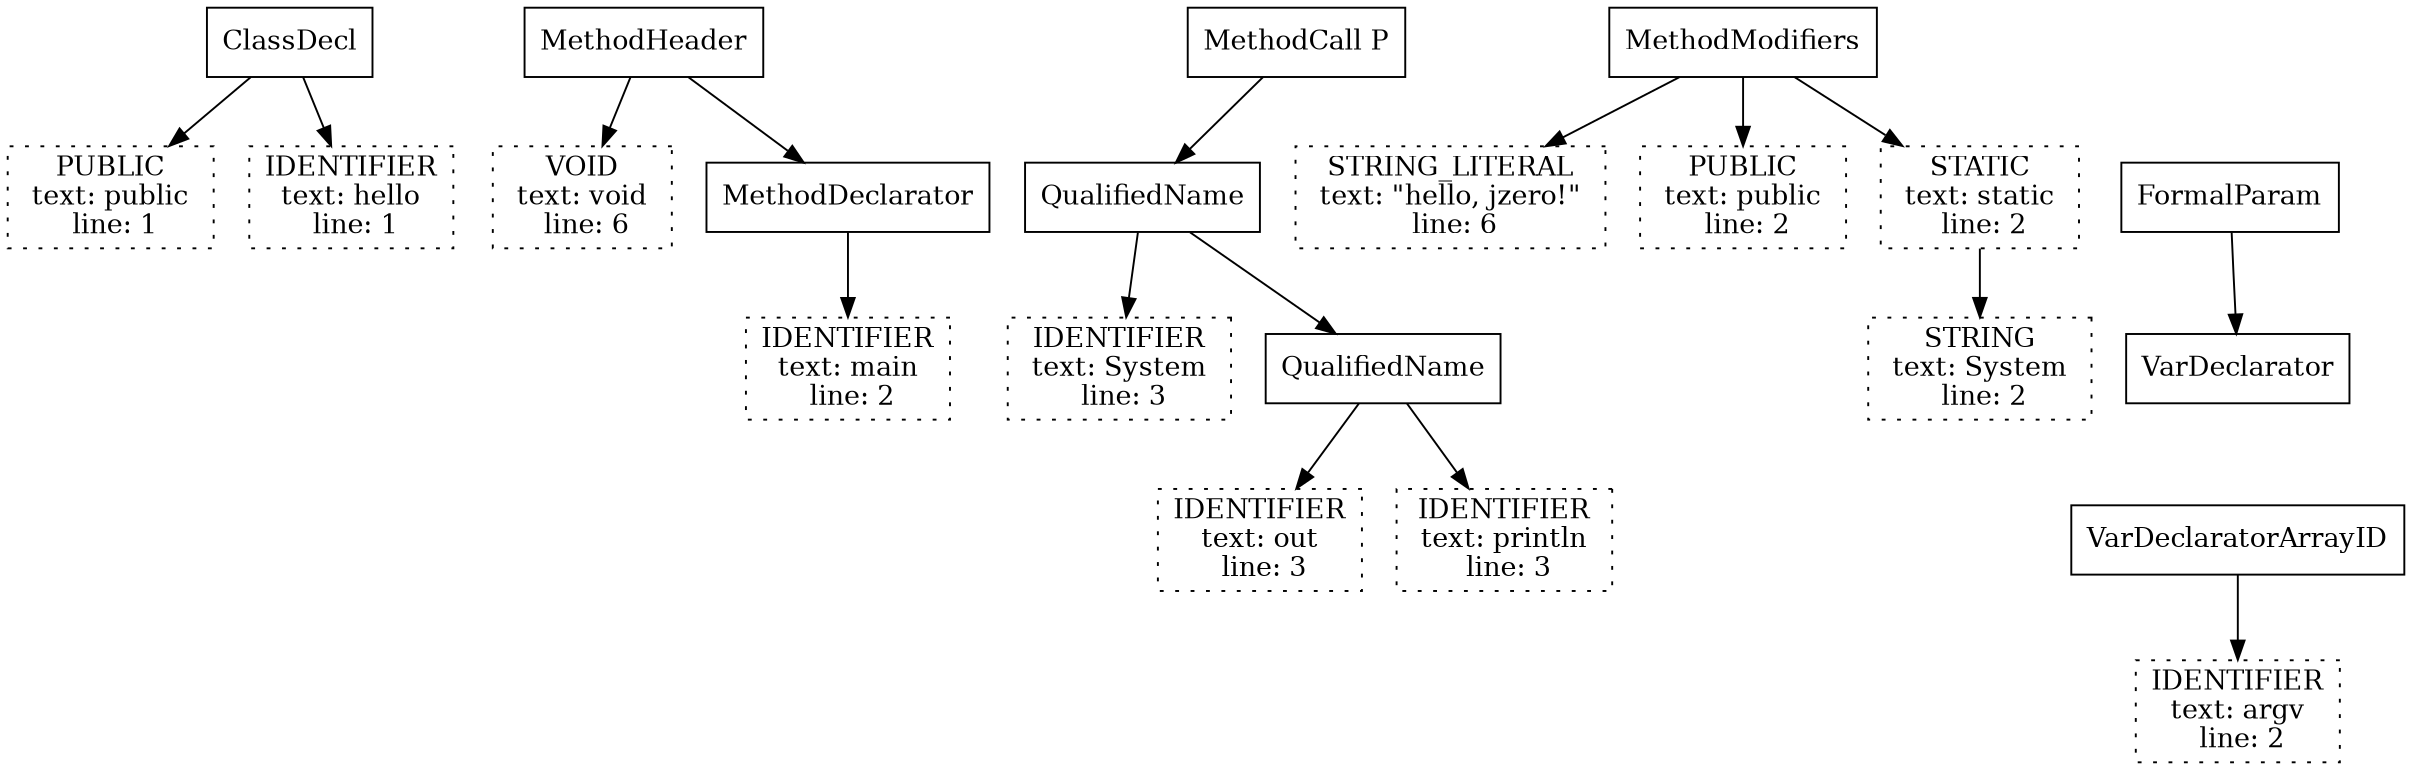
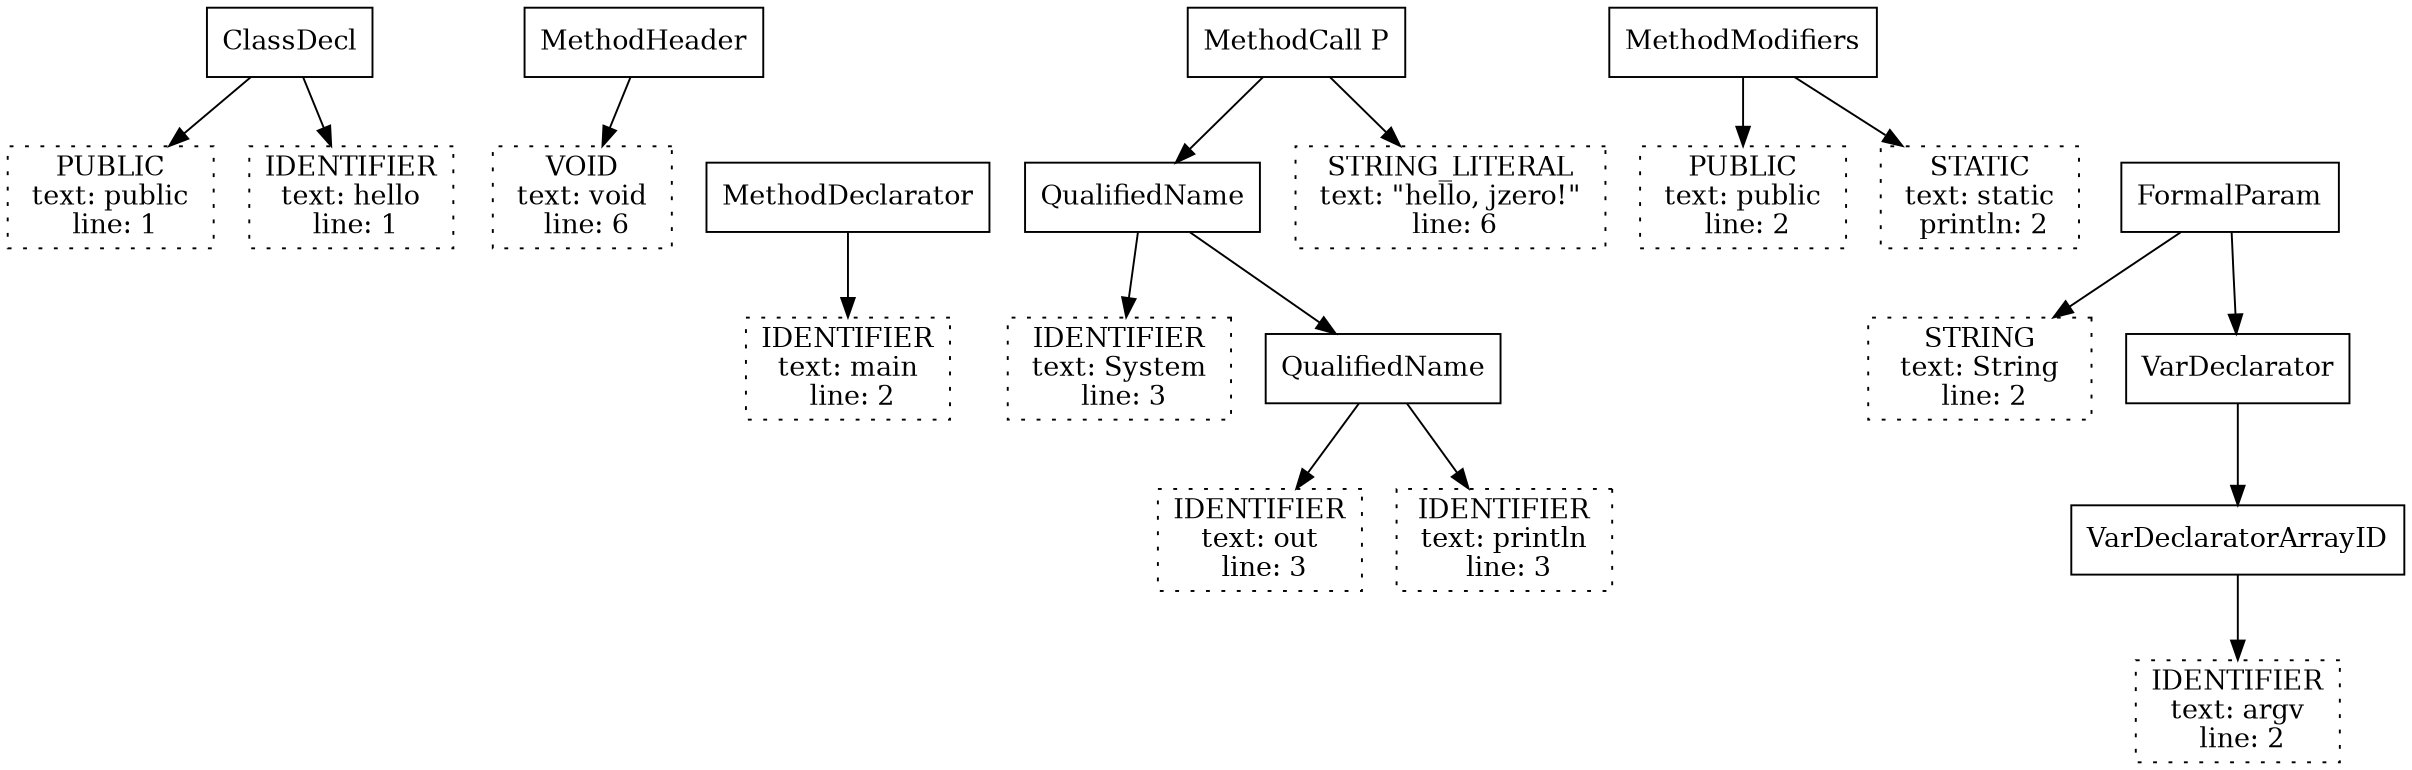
  digraph {
    node [shape=rectangle style=dotted]
    n1 [label=<ClassDecl> style=""]
    n2 [label=<PUBLIC<br/> text: public <br/> line: 1>]
    n3 [label=<IDENTIFIER<br/> text: hello <br/> line: 1>]
    n4 [label=<MethodHeader> style=""]
    n5 [label=<VOID<br/> text: void <br/> line: 6>]
    n6 [label=<MethodDeclarator> style=""]
    n7 [label=<MethodCall P> style=""]
    n8 [label=<QualifiedName> style=""]
    n9 [label=<STRING_LITERAL<br/> text: "hello, jzero!" <br/> line: 6>]
    n10 [label=<MethodModifiers> style=""]
    n11 [label=<PUBLIC<br/> text: public <br/> line: 2>]
-   n12 [label=<STATIC<br/> text: static <br/> line: 2>]
+   n12 [label=<STATIC<br/> text: static <br/> println: 2>]
    n13 [label=<IDENTIFIER<br/> text: main <br/> line: 2>]
    n14 [label=<FormalParam> style=""]
-   n15 [label=<STRING<br/> text: System <br/> line: 2>]
+   n15 [label=<STRING<br/> text: String <br/> line: 2>]
    n16 [label=<VarDeclarator> style=""]
    n17 [label=<VarDeclaratorArrayID> style=""]
    n18 [label=<IDENTIFIER<br/> text: argv <br/> line: 2>]
    n19 [label=<IDENTIFIER<br/> text: System <br/> line: 3>]
    n20 [label=<QualifiedName> style=""]
    n21 [label=<IDENTIFIER<br/> text: out <br/> line: 3>]
    n22 [label=<IDENTIFIER<br/> text: println <br/> line: 3>]
    n1 -> n2
    n1 -> n3
    n4 -> n5
-   n4 -> n6
    n6 -> n13
    n7 -> n8
-   n10 -> n9
+   n7 -> n9
    n8 -> n19
    n8 -> n20
    n10 -> n11
    n10 -> n12
-   n12 -> n15
+   n14 -> n15
    n14 -> n16
+   n16 -> n17
    n17 -> n18
    n20 -> n21
    n20 -> n22
  }
